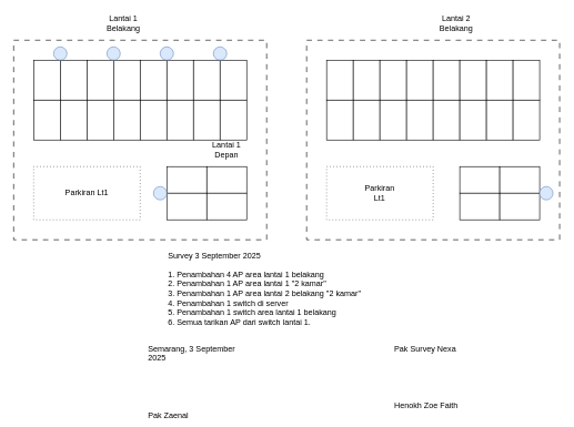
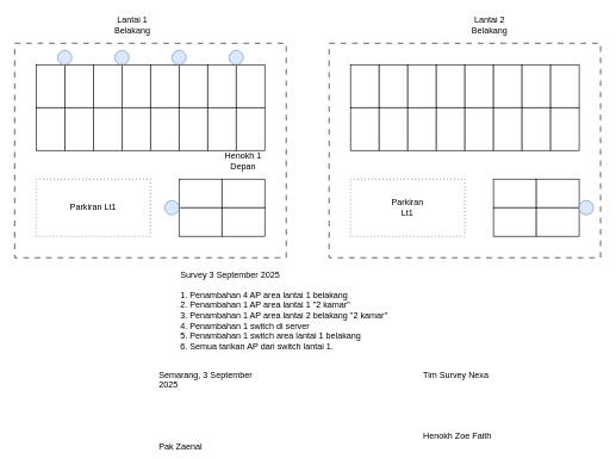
  <mxCell id="0" />
  <mxCell id="1" parent="0" />
  <mxCell id="2" value="" style="rounded=0;whiteSpace=wrap;html=1;strokeColor=default;align=center;verticalAlign=middle;fontFamily=Helvetica;fontSize=12;fontColor=default;fillColor=none;dashed=1;dashPattern=8 8;" parent="1" vertex="1"><mxGeometry x="20" y="60" width="380" height="300" as="geometry" /></mxCell>
  <mxCell id="3" value="" style="rounded=0;whiteSpace=wrap;html=1;strokeColor=default;align=center;verticalAlign=middle;fontFamily=Helvetica;fontSize=12;fontColor=default;fillColor=none;dashed=1;dashPattern=8 8;" parent="1" vertex="1"><mxGeometry x="460" y="60" width="380" height="300" as="geometry" /></mxCell>
  <mxCell id="4" value="" style="rounded=0;whiteSpace=wrap;html=1;" parent="1" vertex="1"><mxGeometry x="50" y="90" width="40" height="60" as="geometry" /></mxCell>
  <mxCell id="5" value="" style="rounded=0;whiteSpace=wrap;html=1;" parent="1" vertex="1"><mxGeometry x="90" y="90" width="40" height="60" as="geometry" /></mxCell>
  <mxCell id="6" value="" style="rounded=0;whiteSpace=wrap;html=1;" parent="1" vertex="1"><mxGeometry x="130" y="90" width="40" height="60" as="geometry" /></mxCell>
  <mxCell id="7" value="" style="rounded=0;whiteSpace=wrap;html=1;" parent="1" vertex="1"><mxGeometry x="170" y="90" width="40" height="60" as="geometry" /></mxCell>
  <mxCell id="8" value="" style="rounded=0;whiteSpace=wrap;html=1;" parent="1" vertex="1"><mxGeometry x="210" y="90" width="40" height="60" as="geometry" /></mxCell>
  <mxCell id="9" value="" style="rounded=0;whiteSpace=wrap;html=1;" parent="1" vertex="1"><mxGeometry x="250" y="90" width="40" height="60" as="geometry" /></mxCell>
  <mxCell id="10" value="" style="rounded=0;whiteSpace=wrap;html=1;" parent="1" vertex="1"><mxGeometry x="290" y="90" width="40" height="60" as="geometry" /></mxCell>
  <mxCell id="11" value="" style="rounded=0;whiteSpace=wrap;html=1;" parent="1" vertex="1"><mxGeometry x="330" y="90" width="40" height="60" as="geometry" /></mxCell>
  <mxCell id="12" value="" style="rounded=0;whiteSpace=wrap;html=1;" parent="1" vertex="1"><mxGeometry x="50" y="150" width="40" height="60" as="geometry" /></mxCell>
  <mxCell id="13" value="" style="rounded=0;whiteSpace=wrap;html=1;" parent="1" vertex="1"><mxGeometry x="90" y="150" width="40" height="60" as="geometry" /></mxCell>
  <mxCell id="14" value="" style="rounded=0;whiteSpace=wrap;html=1;" parent="1" vertex="1"><mxGeometry x="130" y="150" width="40" height="60" as="geometry" /></mxCell>
  <mxCell id="15" value="" style="rounded=0;whiteSpace=wrap;html=1;" parent="1" vertex="1"><mxGeometry x="170" y="150" width="40" height="60" as="geometry" /></mxCell>
  <mxCell id="16" value="" style="rounded=0;whiteSpace=wrap;html=1;" parent="1" vertex="1"><mxGeometry x="210" y="150" width="40" height="60" as="geometry" /></mxCell>
  <mxCell id="17" value="" style="rounded=0;whiteSpace=wrap;html=1;" parent="1" vertex="1"><mxGeometry x="250" y="150" width="40" height="60" as="geometry" /></mxCell>
  <mxCell id="18" value="" style="rounded=0;whiteSpace=wrap;html=1;" parent="1" vertex="1"><mxGeometry x="290" y="150" width="40" height="60" as="geometry" /></mxCell>
  <mxCell id="19" value="" style="rounded=0;whiteSpace=wrap;html=1;" parent="1" vertex="1"><mxGeometry x="330" y="150" width="40" height="60" as="geometry" /></mxCell>
  <mxCell id="20" value="Lantai 1 Belakang" style="text;html=1;align=center;verticalAlign=middle;whiteSpace=wrap;rounded=0;" parent="1" vertex="1"><mxGeometry x="155" y="20" width="60" height="30" as="geometry" /></mxCell>
- <mxCell id="21" value="Lantai 1 Depan" style="text;html=1;align=center;verticalAlign=middle;whiteSpace=wrap;rounded=0;" parent="1" vertex="1"><mxGeometry x="310" y="210" width="60" height="30" as="geometry" /></mxCell>
+ <mxCell id="21" value="Henokh 1 Depan" style="text;html=1;align=center;verticalAlign=middle;whiteSpace=wrap;rounded=0;" parent="1" vertex="1"><mxGeometry x="310" y="210" width="60" height="30" as="geometry" /></mxCell>
  <mxCell id="22" value="" style="rounded=0;whiteSpace=wrap;html=1;" parent="1" vertex="1"><mxGeometry x="250" y="250" width="60" height="40" as="geometry" /></mxCell>
  <mxCell id="23" value="" style="rounded=0;whiteSpace=wrap;html=1;" parent="1" vertex="1"><mxGeometry x="310" y="250" width="60" height="40" as="geometry" /></mxCell>
  <mxCell id="24" value="" style="rounded=0;whiteSpace=wrap;html=1;" parent="1" vertex="1"><mxGeometry x="250" y="290" width="60" height="40" as="geometry" /></mxCell>
  <mxCell id="25" value="" style="rounded=0;whiteSpace=wrap;html=1;" parent="1" vertex="1"><mxGeometry x="310" y="290" width="60" height="40" as="geometry" /></mxCell>
  <mxCell id="26" value="Parkiran Lt1" style="rounded=0;whiteSpace=wrap;html=1;dashed=1;dashPattern=1 4;" parent="1" vertex="1"><mxGeometry x="50" y="250" width="160" height="80" as="geometry" /></mxCell>
  <mxCell id="27" value="" style="rounded=0;whiteSpace=wrap;html=1;" parent="1" vertex="1"><mxGeometry x="490" y="90" width="40" height="60" as="geometry" /></mxCell>
  <mxCell id="28" value="" style="rounded=0;whiteSpace=wrap;html=1;" parent="1" vertex="1"><mxGeometry x="530" y="90" width="40" height="60" as="geometry" /></mxCell>
  <mxCell id="29" value="" style="rounded=0;whiteSpace=wrap;html=1;" parent="1" vertex="1"><mxGeometry x="570" y="90" width="40" height="60" as="geometry" /></mxCell>
  <mxCell id="30" value="" style="rounded=0;whiteSpace=wrap;html=1;" parent="1" vertex="1"><mxGeometry x="610" y="90" width="40" height="60" as="geometry" /></mxCell>
  <mxCell id="31" value="" style="rounded=0;whiteSpace=wrap;html=1;" parent="1" vertex="1"><mxGeometry x="650" y="90" width="40" height="60" as="geometry" /></mxCell>
  <mxCell id="32" value="" style="rounded=0;whiteSpace=wrap;html=1;" parent="1" vertex="1"><mxGeometry x="690" y="90" width="40" height="60" as="geometry" /></mxCell>
  <mxCell id="33" value="" style="rounded=0;whiteSpace=wrap;html=1;" parent="1" vertex="1"><mxGeometry x="730" y="90" width="40" height="60" as="geometry" /></mxCell>
  <mxCell id="34" value="" style="rounded=0;whiteSpace=wrap;html=1;" parent="1" vertex="1"><mxGeometry x="770" y="90" width="40" height="60" as="geometry" /></mxCell>
  <mxCell id="35" value="" style="rounded=0;whiteSpace=wrap;html=1;" parent="1" vertex="1"><mxGeometry x="490" y="150" width="40" height="60" as="geometry" /></mxCell>
  <mxCell id="36" value="" style="rounded=0;whiteSpace=wrap;html=1;" parent="1" vertex="1"><mxGeometry x="530" y="150" width="40" height="60" as="geometry" /></mxCell>
  <mxCell id="37" value="" style="rounded=0;whiteSpace=wrap;html=1;" parent="1" vertex="1"><mxGeometry x="570" y="150" width="40" height="60" as="geometry" /></mxCell>
  <mxCell id="38" value="" style="rounded=0;whiteSpace=wrap;html=1;" parent="1" vertex="1"><mxGeometry x="610" y="150" width="40" height="60" as="geometry" /></mxCell>
  <mxCell id="39" value="" style="rounded=0;whiteSpace=wrap;html=1;" parent="1" vertex="1"><mxGeometry x="650" y="150" width="40" height="60" as="geometry" /></mxCell>
  <mxCell id="40" value="" style="rounded=0;whiteSpace=wrap;html=1;" parent="1" vertex="1"><mxGeometry x="690" y="150" width="40" height="60" as="geometry" /></mxCell>
  <mxCell id="41" value="" style="rounded=0;whiteSpace=wrap;html=1;" parent="1" vertex="1"><mxGeometry x="730" y="150" width="40" height="60" as="geometry" /></mxCell>
  <mxCell id="42" value="" style="rounded=0;whiteSpace=wrap;html=1;" parent="1" vertex="1"><mxGeometry x="770" y="150" width="40" height="60" as="geometry" /></mxCell>
  <mxCell id="43" value="Lantai 2 Belakang" style="text;html=1;align=center;verticalAlign=middle;whiteSpace=wrap;rounded=0;" parent="1" vertex="1"><mxGeometry x="655" y="20" width="60" height="30" as="geometry" /></mxCell>
  <mxCell id="44" value="" style="rounded=0;whiteSpace=wrap;html=1;" parent="1" vertex="1"><mxGeometry x="690" y="250" width="60" height="40" as="geometry" /></mxCell>
  <mxCell id="45" value="" style="rounded=0;whiteSpace=wrap;html=1;" parent="1" vertex="1"><mxGeometry x="750" y="250" width="60" height="40" as="geometry" /></mxCell>
  <mxCell id="46" value="" style="rounded=0;whiteSpace=wrap;html=1;" parent="1" vertex="1"><mxGeometry x="690" y="290" width="60" height="40" as="geometry" /></mxCell>
  <mxCell id="47" value="" style="rounded=0;whiteSpace=wrap;html=1;" parent="1" vertex="1"><mxGeometry x="750" y="290" width="60" height="40" as="geometry" /></mxCell>
  <mxCell id="48" value="Parkiran&lt;div&gt;Lt1&lt;/div&gt;" style="rounded=0;whiteSpace=wrap;html=1;dashed=1;dashPattern=1 4;" parent="1" vertex="1"><mxGeometry x="490" y="250" width="160" height="80" as="geometry" /></mxCell>
  <mxCell id="49" value="" style="ellipse;whiteSpace=wrap;html=1;aspect=fixed;rounded=0;strokeColor=#6c8ebf;align=center;verticalAlign=middle;fontFamily=Helvetica;fontSize=12;fillColor=#dae8fc;" parent="1" vertex="1"><mxGeometry x="80" y="70" width="20" height="20" as="geometry" /></mxCell>
  <mxCell id="50" value="" style="ellipse;whiteSpace=wrap;html=1;aspect=fixed;rounded=0;strokeColor=#6c8ebf;align=center;verticalAlign=middle;fontFamily=Helvetica;fontSize=12;fillColor=#dae8fc;" parent="1" vertex="1"><mxGeometry x="160" y="70" width="20" height="20" as="geometry" /></mxCell>
  <mxCell id="51" value="" style="ellipse;whiteSpace=wrap;html=1;aspect=fixed;rounded=0;strokeColor=#6c8ebf;align=center;verticalAlign=middle;fontFamily=Helvetica;fontSize=12;fillColor=#dae8fc;" parent="1" vertex="1"><mxGeometry x="320" y="70" width="20" height="20" as="geometry" /></mxCell>
  <mxCell id="52" value="" style="ellipse;whiteSpace=wrap;html=1;aspect=fixed;rounded=0;strokeColor=#6c8ebf;align=center;verticalAlign=middle;fontFamily=Helvetica;fontSize=12;fillColor=#dae8fc;" parent="1" vertex="1"><mxGeometry x="240" y="70" width="20" height="20" as="geometry" /></mxCell>
  <mxCell id="53" value="" style="ellipse;whiteSpace=wrap;html=1;aspect=fixed;rounded=0;strokeColor=#6c8ebf;align=center;verticalAlign=middle;fontFamily=Helvetica;fontSize=12;fillColor=#dae8fc;" parent="1" vertex="1"><mxGeometry x="230" y="280" width="20" height="20" as="geometry" /></mxCell>
  <mxCell id="54" value="" style="ellipse;whiteSpace=wrap;html=1;aspect=fixed;rounded=0;strokeColor=#6c8ebf;align=center;verticalAlign=middle;fontFamily=Helvetica;fontSize=12;fillColor=#dae8fc;" parent="1" vertex="1"><mxGeometry x="810" y="280" width="20" height="20" as="geometry" /></mxCell>
  <mxCell id="55" value="Survey 3 September 2025&lt;div&gt;&lt;br&gt;&lt;/div&gt;&lt;div&gt;1. Penambahan 4 AP area lantai 1 belakang&lt;/div&gt;&lt;div&gt;2. Penambahan 1 AP area lantai 1 &quot;2 kamar&quot;&lt;/div&gt;&lt;div&gt;3. Penambahan 1 AP area lantai 2 belakang &quot;2 kamar&quot;&lt;/div&gt;&lt;div&gt;4. Penambahan 1 switch di server&lt;/div&gt;&lt;div&gt;5. Penambahan 1 switch area lantai 1 belakang&lt;/div&gt;&lt;div&gt;6. Semua tarikan AP dari switch lantai 1.&lt;/div&gt;&lt;div&gt;&lt;br&gt;&lt;/div&gt;&lt;div&gt;&lt;br&gt;&lt;/div&gt;" style="text;html=1;align=left;verticalAlign=top;whiteSpace=wrap;rounded=0;fontFamily=Helvetica;fontSize=12;fontColor=default;" parent="1" vertex="1"><mxGeometry x="250" y="370" width="380" height="130" as="geometry" /></mxCell>
- <mxCell id="56" value="Pak Survey Nexa&lt;div&gt;&lt;br&gt;&lt;/div&gt;&lt;div&gt;&lt;br&gt;&lt;/div&gt;&lt;div&gt;&lt;br&gt;&lt;/div&gt;&lt;div&gt;&lt;br&gt;&lt;/div&gt;&lt;div&gt;&lt;br&gt;&lt;/div&gt;&lt;div&gt;Henokh Zoe Faith&lt;/div&gt;" style="text;html=1;align=left;verticalAlign=top;whiteSpace=wrap;rounded=0;fontFamily=Helvetica;fontSize=12;fontColor=default;" parent="1" vertex="1"><mxGeometry x="590" y="510" width="120" height="110" as="geometry" /></mxCell>
+ <mxCell id="56" value="Tim Survey Nexa&lt;div&gt;&lt;br&gt;&lt;/div&gt;&lt;div&gt;&lt;br&gt;&lt;/div&gt;&lt;div&gt;&lt;br&gt;&lt;/div&gt;&lt;div&gt;&lt;br&gt;&lt;/div&gt;&lt;div&gt;&lt;br&gt;&lt;/div&gt;&lt;div&gt;Henokh Zoe Faith&lt;/div&gt;" style="text;html=1;align=left;verticalAlign=top;whiteSpace=wrap;rounded=0;fontFamily=Helvetica;fontSize=12;fontColor=default;" parent="1" vertex="1"><mxGeometry x="590" y="510" width="120" height="110" as="geometry" /></mxCell>
  <mxCell id="57" value="Semarang, 3 September 2025&lt;div&gt;&lt;br&gt;&lt;/div&gt;&lt;div&gt;&lt;br&gt;&lt;/div&gt;&lt;div&gt;&lt;br&gt;&lt;/div&gt;&lt;div&gt;&lt;br&gt;&lt;/div&gt;&lt;div&gt;&lt;br&gt;&lt;/div&gt;&lt;div&gt;Pak Zaenal&lt;/div&gt;" style="text;html=1;align=left;verticalAlign=top;whiteSpace=wrap;rounded=0;fontFamily=Helvetica;fontSize=12;fontColor=default;" parent="1" vertex="1"><mxGeometry x="220" y="510" width="160" height="110" as="geometry" /></mxCell>
